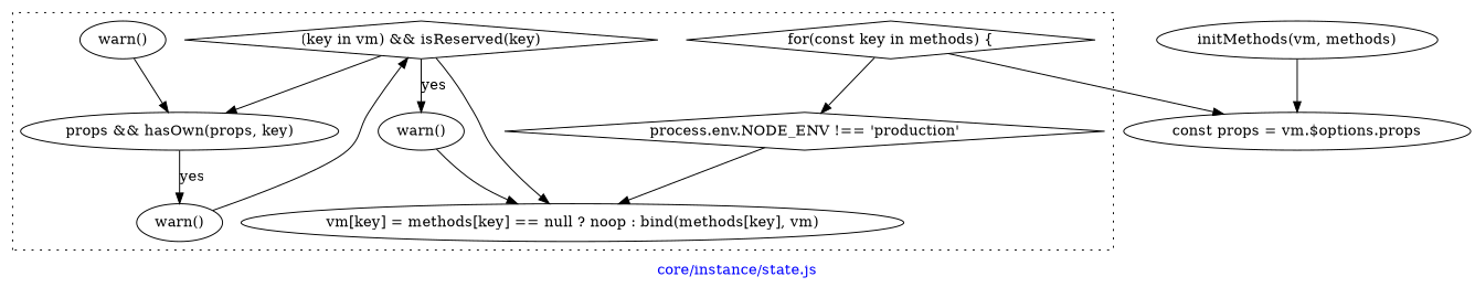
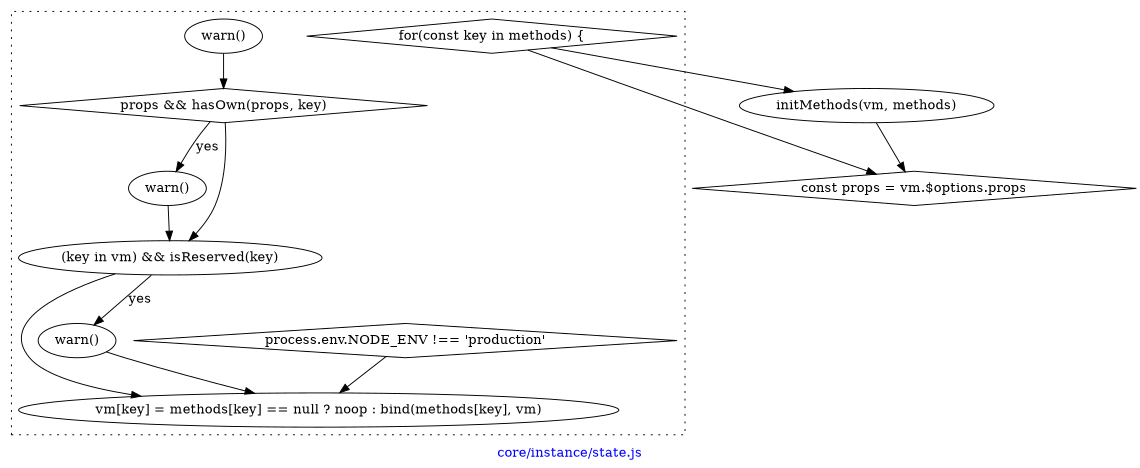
  digraph {
    fontcolor=blue
    label="core/instance/state.js"
    n1 [label="for(const key in methods) {" shape=diamond]
    n2 [label="process.env.NODE_ENV !== 'production'" shape=diamond]
    n3 [label="vm[key] = methods[key] == null ? noop : bind(methods[key], vm)"]
    n4 [label="warn()"]
-   n5 [label="props && hasOwn(props, key)" shape=ellipse]
+   n5 [label="props && hasOwn(props, key)" shape=diamond]
    n6 [label="warn()"]
-   n7 [label="(key in vm) && isReserved(key)" shape=diamond]
+   n7 [label="(key in vm) && isReserved(key)" shape=ellipse]
    n8 [label="warn()"]
-   n9 [label="const props = vm.$options.props"]
+   n9 [label="const props = vm.$options.props" shape=diamond]
    n10 [label="initMethods(vm, methods)"]
    subgraph cluster_1 {
      label=""
      style=dotted
      n1
      n2
      n3
      n4
      n5
      n6
      n7
      n8
    }
-   n1 -> n2
+   n1 -> n10
    n1 -> n9
    n2 -> n3
    n4 -> n5
    n5 -> n6 [label=yes]
-   n7 -> n5
+   n5 -> n7
    n6 -> n7
    n7 -> n3
    n7 -> n8 [label=yes]
    n8 -> n3
    n10 -> n9
  }
